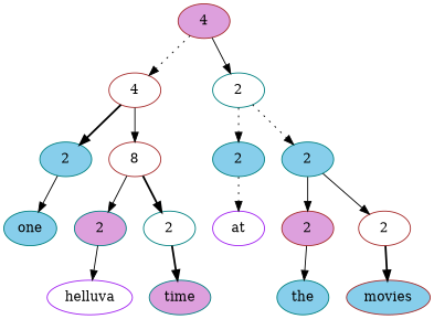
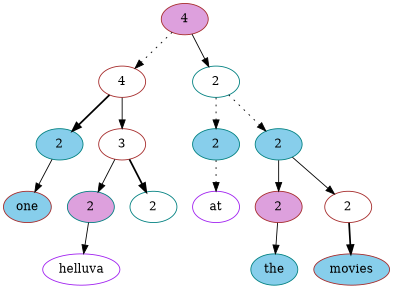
  digraph {
    node [color=teal fillcolor=white style=filled]
    edge [style=solid]
    n1 [color=brown fillcolor=plum label=4]
    n2 [color=brown label=4]
    n3 [label=2]
    n4 [fillcolor=skyblue label=2]
-   n5 [color=brown label=8]
+   n5 [color=brown label=3]
    n6 [fillcolor=skyblue label=2]
    n7 [fillcolor=skyblue label=2]
-   n8 [fillcolor=skyblue label=one]
+   n8 [color=brown fillcolor=skyblue label=one]
    n9 [fillcolor=plum label=2]
    n10 [label=2]
    n11 [color=purple label=at]
    n12 [color=brown fillcolor=plum label=2]
    n13 [color=brown label=2]
    n14 [color=purple label=helluva]
-   n15 [fillcolor=plum label=time]
    n16 [fillcolor=skyblue label=the]
    n17 [color=brown fillcolor=skyblue label=movies]
    n1 -> n2 [style=dotted]
    n1 -> n3
    n2 -> n4 [style=bold]
    n2 -> n5
    n3 -> n6 [style=dotted]
    n3 -> n7 [style=dotted]
    n4 -> n8
    n5 -> n9
    n5 -> n10 [style=bold]
    n6 -> n11 [style=dotted]
    n7 -> n12
    n7 -> n13
    n9 -> n14
-   n10 -> n15 [style=bold]
    n12 -> n16
    n13 -> n17 [style=bold]
  }
